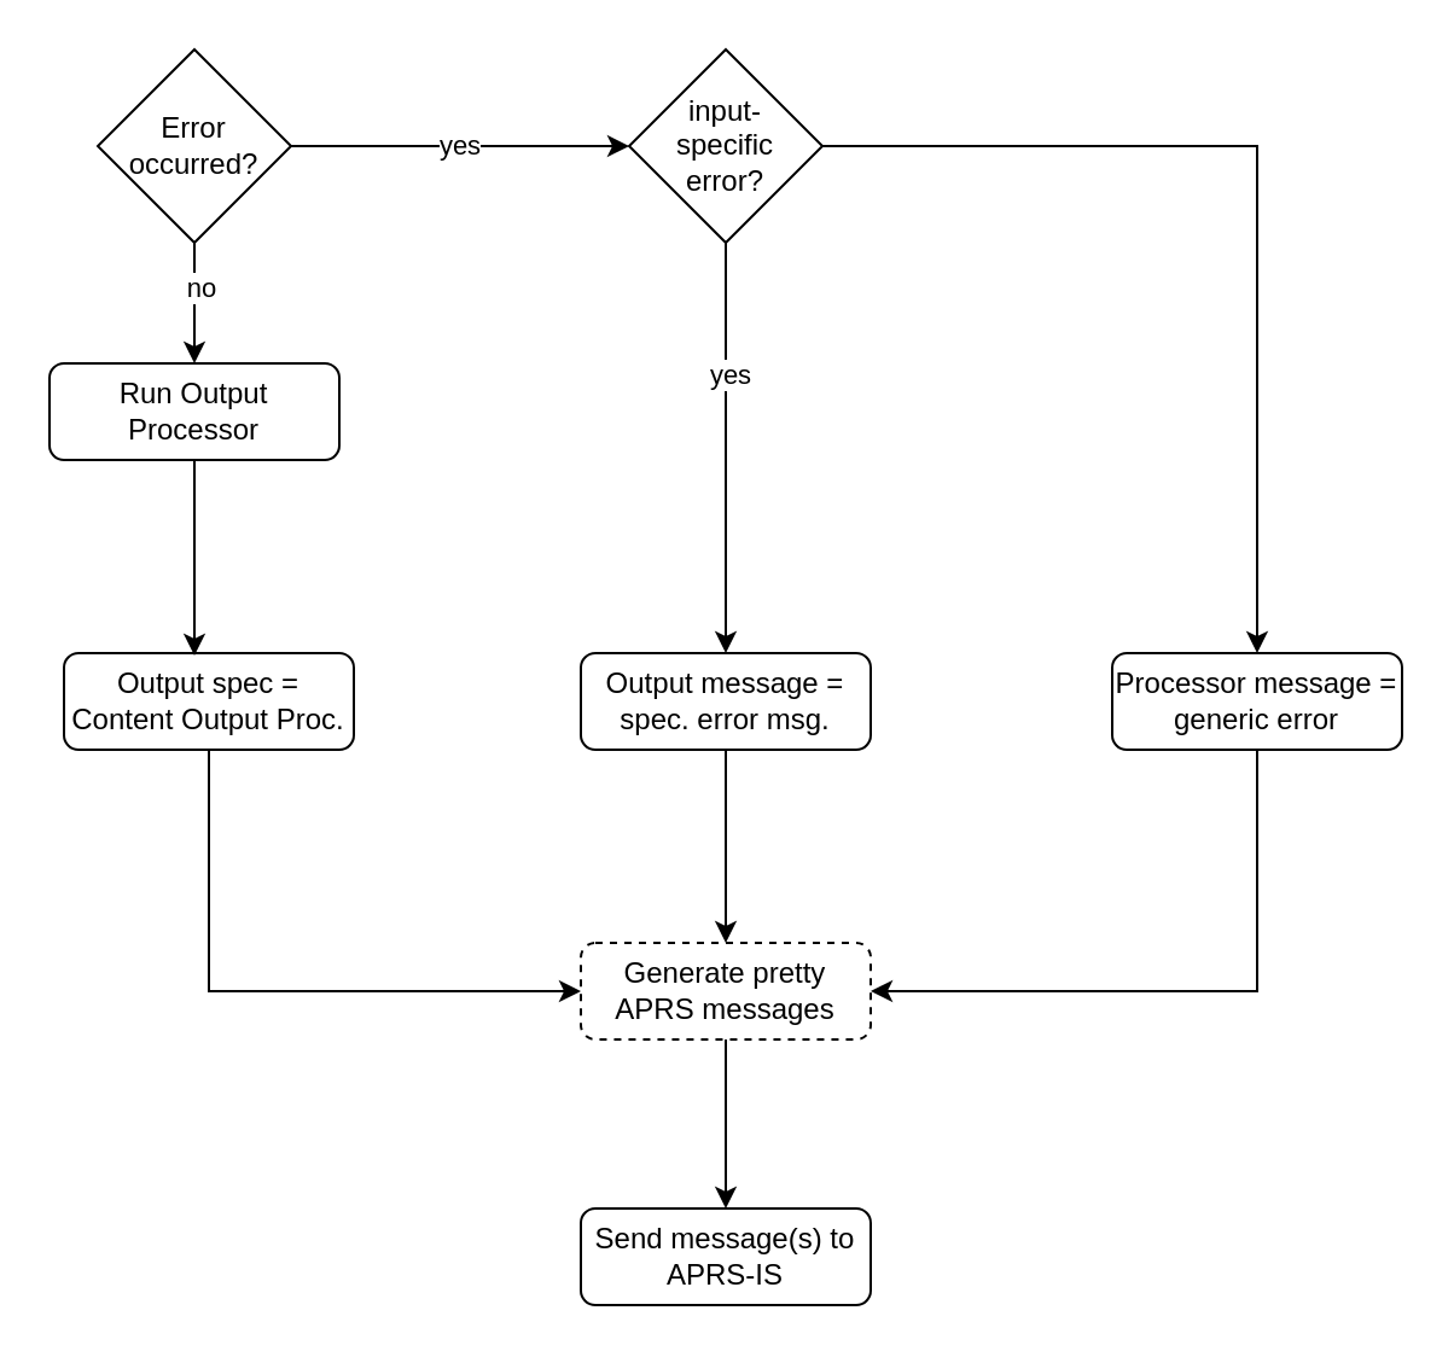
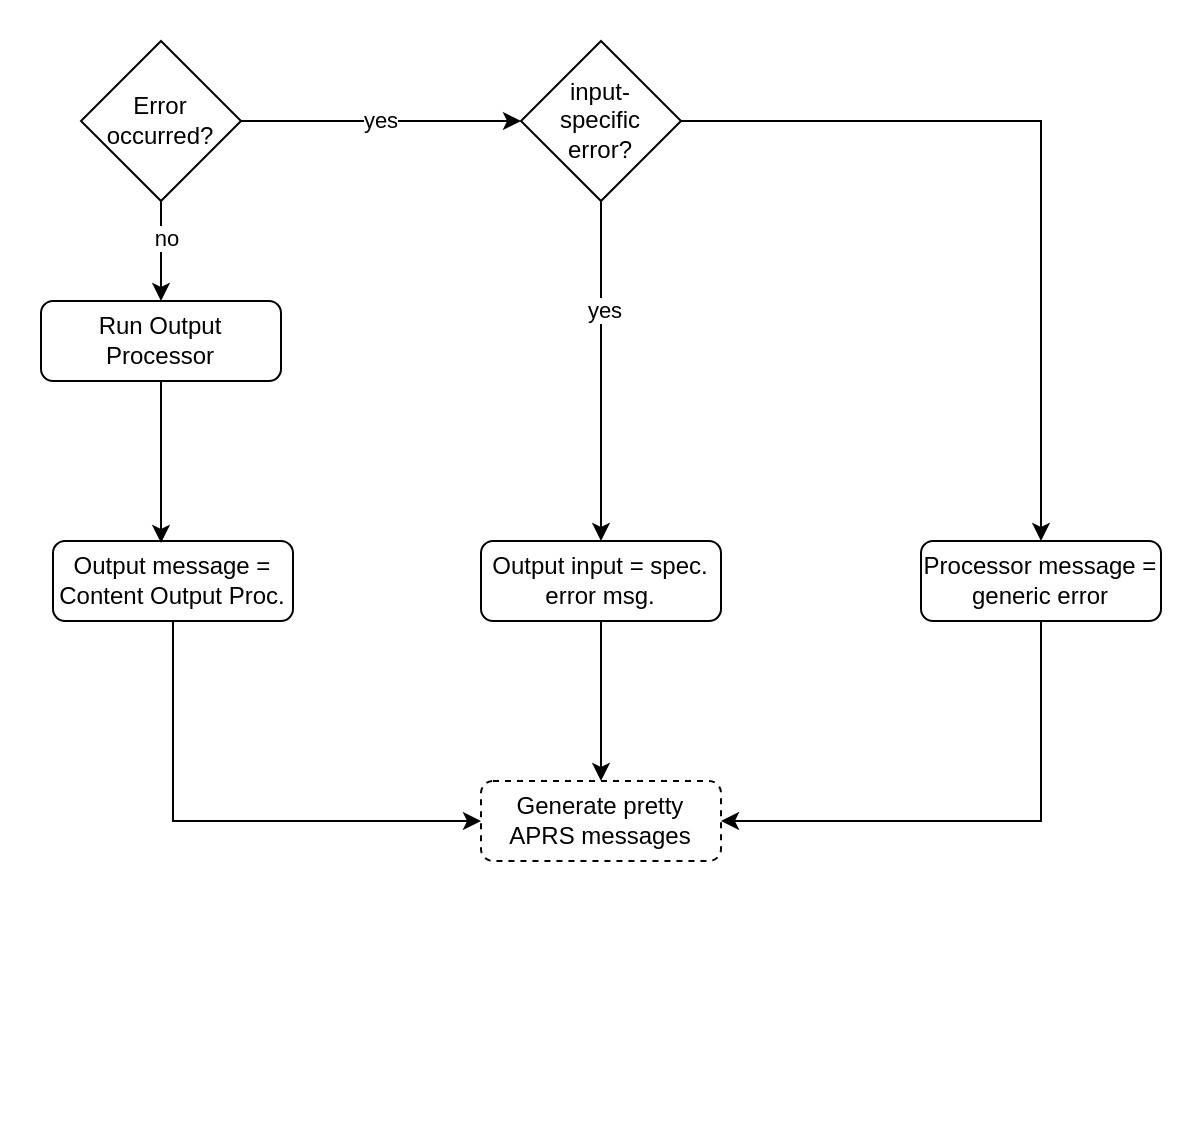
  <mxCell id="0" />
  <mxCell id="1" parent="0" />
  <mxCell id="2" value="Error&lt;div&gt;occurred?&lt;/div&gt;" style="rhombus;whiteSpace=wrap;html=1;" vertex="1" parent="1"><mxGeometry x="40" y="20" width="80" height="80" as="geometry" /></mxCell>
  <mxCell id="3" value="input-&lt;div&gt;specific&lt;/div&gt;&lt;div&gt;error?&lt;/div&gt;" style="rhombus;whiteSpace=wrap;html=1;" vertex="1" parent="1"><mxGeometry x="260" y="20" width="80" height="80" as="geometry" /></mxCell>
  <mxCell id="4" value="" style="endArrow=classic;html=1;rounded=0;exitX=0.5;exitY=1;exitDx=0;exitDy=0;entryX=0.5;entryY=0;entryDx=0;entryDy=0;" edge="1" parent="1" source="2" target="6"><mxGeometry width="50" height="50" relative="1" as="geometry"><mxPoint x="250" y="290" as="sourcePoint" /><mxPoint x="80" y="160" as="targetPoint" /></mxGeometry></mxCell>
  <mxCell id="5" value="no" style="edgeLabel;html=1;align=center;verticalAlign=middle;resizable=0;points=[];" vertex="1" connectable="0" parent="4"><mxGeometry x="-0.28" y="2" relative="1" as="geometry"><mxPoint as="offset" /></mxGeometry></mxCell>
  <mxCell id="6" value="Run Output Processor" style="rounded=1;whiteSpace=wrap;html=1;" vertex="1" parent="1"><mxGeometry x="20" y="150" width="120" height="40" as="geometry" /></mxCell>
- <mxCell id="7" value="&lt;div&gt;Output message = spec. error msg.&lt;/div&gt;" style="rounded=1;whiteSpace=wrap;html=1;" vertex="1" parent="1"><mxGeometry x="240" y="270" width="120" height="40" as="geometry" /></mxCell>
+ <mxCell id="7" value="&lt;div&gt;Output input = spec. error msg.&lt;/div&gt;" style="rounded=1;whiteSpace=wrap;html=1;" vertex="1" parent="1"><mxGeometry x="240" y="270" width="120" height="40" as="geometry" /></mxCell>
  <mxCell id="8" value="yes" style="endArrow=classic;html=1;rounded=0;exitX=1;exitY=0.5;exitDx=0;exitDy=0;entryX=0;entryY=0.5;entryDx=0;entryDy=0;" edge="1" parent="1" source="2" target="3"><mxGeometry width="50" height="50" relative="1" as="geometry"><mxPoint x="250" y="290" as="sourcePoint" /><mxPoint x="300" y="240" as="targetPoint" /></mxGeometry></mxCell>
  <mxCell id="9" value="" style="endArrow=classic;html=1;rounded=0;exitX=0.5;exitY=1;exitDx=0;exitDy=0;entryX=0.5;entryY=0;entryDx=0;entryDy=0;" edge="1" parent="1" source="3" target="7"><mxGeometry width="50" height="50" relative="1" as="geometry"><mxPoint x="250" y="290" as="sourcePoint" /><mxPoint x="300" y="240" as="targetPoint" /></mxGeometry></mxCell>
  <mxCell id="10" value="yes" style="edgeLabel;html=1;align=center;verticalAlign=middle;resizable=0;points=[];" vertex="1" connectable="0" parent="9"><mxGeometry x="-0.36" y="1" relative="1" as="geometry"><mxPoint as="offset" /></mxGeometry></mxCell>
  <mxCell id="11" value="Processor message = generic error" style="rounded=1;whiteSpace=wrap;html=1;" vertex="1" parent="1"><mxGeometry x="460" y="270" width="120" height="40" as="geometry" /></mxCell>
  <mxCell id="12" value="" style="endArrow=classic;html=1;rounded=0;exitX=1;exitY=0.5;exitDx=0;exitDy=0;entryX=0.5;entryY=0;entryDx=0;entryDy=0;" edge="1" parent="1" source="3" target="11"><mxGeometry width="50" height="50" relative="1" as="geometry"><mxPoint x="410" y="70" as="sourcePoint" /><mxPoint x="460" y="20" as="targetPoint" /><Array as="points"><mxPoint x="520" y="60" /></Array></mxGeometry></mxCell>
- <mxCell id="13" value="&lt;div&gt;Output spec = Content Output Proc.&lt;/div&gt;" style="rounded=1;whiteSpace=wrap;html=1;" vertex="1" parent="1"><mxGeometry x="26" y="270" width="120" height="40" as="geometry" /></mxCell>
+ <mxCell id="13" value="&lt;div&gt;Output message = Content Output Proc.&lt;/div&gt;" style="rounded=1;whiteSpace=wrap;html=1;" vertex="1" parent="1"><mxGeometry x="26" y="270" width="120" height="40" as="geometry" /></mxCell>
  <mxCell id="14" value="Generate pretty APRS messages" style="rounded=1;whiteSpace=wrap;html=1;dashed=1;" vertex="1" parent="1"><mxGeometry x="240" y="390" width="120" height="40" as="geometry" /></mxCell>
  <mxCell id="15" value="" style="endArrow=classic;html=1;rounded=0;exitX=0.5;exitY=1;exitDx=0;exitDy=0;entryX=0.45;entryY=0.025;entryDx=0;entryDy=0;entryPerimeter=0;" edge="1" parent="1" source="6" target="13"><mxGeometry width="50" height="50" relative="1" as="geometry"><mxPoint x="250" y="290" as="sourcePoint" /><mxPoint x="300" y="240" as="targetPoint" /></mxGeometry></mxCell>
- <mxCell id="16" value="Send message(s) to&lt;div&gt;APRS-IS&lt;/div&gt;" style="rounded=1;whiteSpace=wrap;html=1;" vertex="1" parent="1"><mxGeometry x="240" y="500" width="120" height="40" as="geometry" /></mxCell>
  <mxCell id="17" value="" style="endArrow=classic;html=1;rounded=0;exitX=0.5;exitY=1;exitDx=0;exitDy=0;entryX=0.5;entryY=0;entryDx=0;entryDy=0;" edge="1" parent="1" source="7" target="14"><mxGeometry width="50" height="50" relative="1" as="geometry"><mxPoint x="250" y="380" as="sourcePoint" /><mxPoint x="300" y="330" as="targetPoint" /></mxGeometry></mxCell>
- <mxCell id="18" value="" style="endArrow=classic;html=1;rounded=0;exitX=0.5;exitY=1;exitDx=0;exitDy=0;entryX=0.5;entryY=0;entryDx=0;entryDy=0;" edge="1" parent="1" source="14" target="16"><mxGeometry width="50" height="50" relative="1" as="geometry"><mxPoint x="250" y="380" as="sourcePoint" /><mxPoint x="330" y="460" as="targetPoint" /></mxGeometry></mxCell>
  <mxCell id="19" value="" style="endArrow=classic;html=1;rounded=0;entryX=0;entryY=0.5;entryDx=0;entryDy=0;exitX=0.5;exitY=1;exitDx=0;exitDy=0;" edge="1" parent="1" source="13" target="14"><mxGeometry width="50" height="50" relative="1" as="geometry"><mxPoint x="77" y="307" as="sourcePoint" /><mxPoint x="240" y="404" as="targetPoint" /><Array as="points"><mxPoint x="86" y="410" /></Array></mxGeometry></mxCell>
  <mxCell id="20" value="" style="endArrow=classic;html=1;rounded=0;entryX=1;entryY=0.5;entryDx=0;entryDy=0;exitX=0.5;exitY=1;exitDx=0;exitDy=0;" edge="1" parent="1" source="11" target="14"><mxGeometry width="50" height="50" relative="1" as="geometry"><mxPoint x="250" y="380" as="sourcePoint" /><mxPoint x="300" y="330" as="targetPoint" /><Array as="points"><mxPoint x="520" y="410" /></Array></mxGeometry></mxCell>
